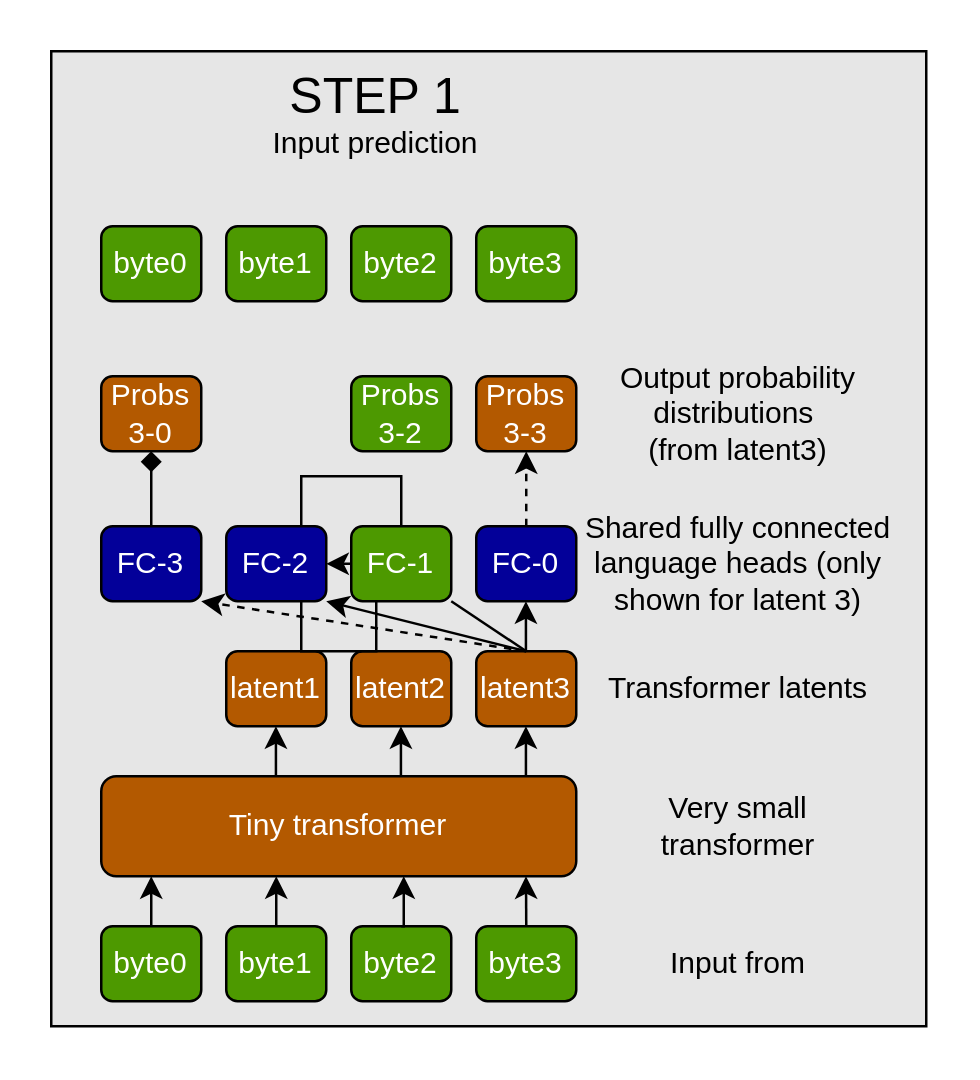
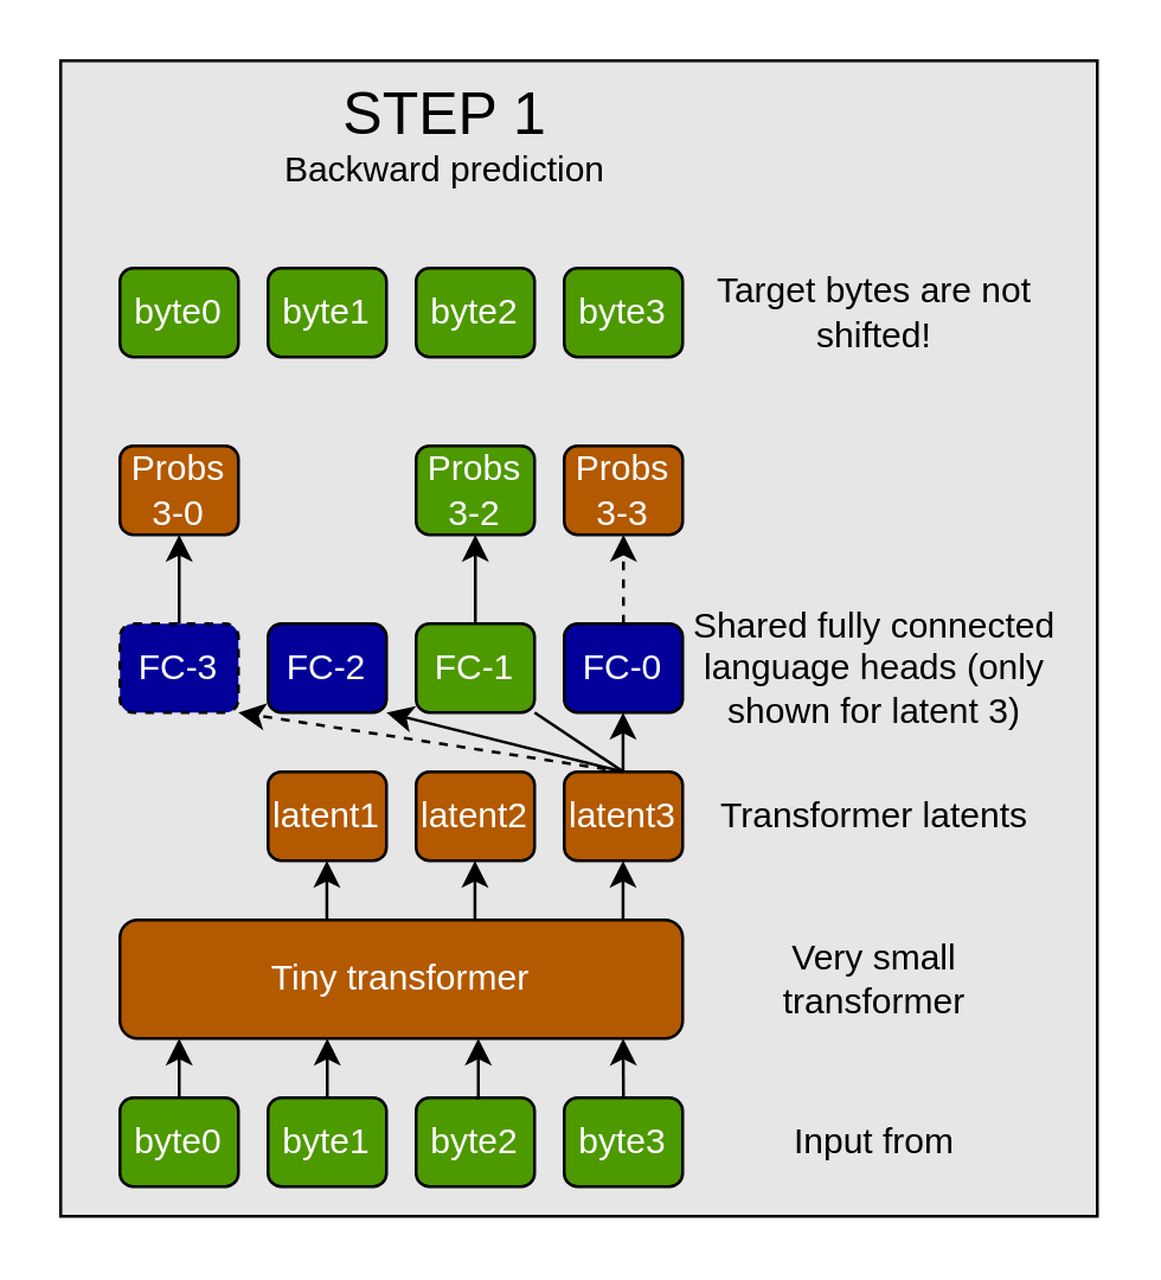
  <mxCell id="0" />
  <mxCell id="1" parent="0" />
  <mxCell id="2" value="" style="rounded=0;whiteSpace=wrap;html=1;fillColor=#E6E6E6;" parent="1" vertex="1"><mxGeometry x="20" y="20" width="350" height="390" as="geometry" /></mxCell>
  <mxCell id="3" value="byte0" style="rounded=1;whiteSpace=wrap;html=1;fillColor=#4D9900;fontColor=#FFFFFF;" parent="1" vertex="1"><mxGeometry x="40" y="370" width="40" height="30" as="geometry" /></mxCell>
  <mxCell id="4" value="byte1" style="rounded=1;whiteSpace=wrap;html=1;fillColor=#4D9900;fontColor=#FFFFFF;" parent="1" vertex="1"><mxGeometry x="90" y="370" width="40" height="30" as="geometry" /></mxCell>
  <mxCell id="5" value="byte2" style="rounded=1;whiteSpace=wrap;html=1;fillColor=#4D9900;fontColor=#FFFFFF;" parent="1" vertex="1"><mxGeometry x="140" y="370" width="40" height="30" as="geometry" /></mxCell>
  <mxCell id="6" style="edgeStyle=orthogonalEdgeStyle;rounded=0;orthogonalLoop=1;jettySize=auto;html=1;exitX=0.5;exitY=0;exitDx=0;exitDy=0;" parent="1" source="7" edge="1"><mxGeometry relative="1" as="geometry"><mxPoint x="209.899" y="350" as="targetPoint" /></mxGeometry></mxCell>
  <mxCell id="7" value="byte3" style="rounded=1;whiteSpace=wrap;html=1;fillColor=#4D9900;fontColor=#FFFFFF;" parent="1" vertex="1"><mxGeometry x="190" y="370" width="40" height="30" as="geometry" /></mxCell>
  <mxCell id="8" value="Tiny transformer" style="rounded=1;whiteSpace=wrap;html=1;fillColor=#b35900;fontColor=#FFFFFF;" parent="1" vertex="1"><mxGeometry x="40" y="310" width="190" height="40" as="geometry" /></mxCell>
  <mxCell id="9" value="latent1" style="rounded=1;whiteSpace=wrap;html=1;fillColor=#B35900;fontColor=#FFFFFF;" parent="1" vertex="1"><mxGeometry x="90" y="260" width="40" height="30" as="geometry" /></mxCell>
  <mxCell id="10" value="latent2" style="rounded=1;whiteSpace=wrap;html=1;fillColor=#B35900;fontColor=#FFFFFF;" parent="1" vertex="1"><mxGeometry x="140" y="260" width="40" height="30" as="geometry" /></mxCell>
  <mxCell id="11" value="latent3" style="rounded=1;whiteSpace=wrap;html=1;fillColor=#B35900;fontColor=#FFFFFF;" parent="1" vertex="1"><mxGeometry x="190" y="260" width="40" height="30" as="geometry" /></mxCell>
  <mxCell id="12" value="byte0" style="rounded=1;whiteSpace=wrap;html=1;fillColor=#4d9901;fontColor=#FFFFFF;" parent="1" vertex="1"><mxGeometry x="40" y="90" width="40" height="30" as="geometry" /></mxCell>
  <mxCell id="13" value="byte1" style="rounded=1;whiteSpace=wrap;html=1;fillColor=#4d9901;fontColor=#FFFFFF;" parent="1" vertex="1"><mxGeometry x="90" y="90" width="40" height="30" as="geometry" /></mxCell>
  <mxCell id="14" value="byte2" style="rounded=1;whiteSpace=wrap;html=1;fillColor=#4d9901;fontColor=#FFFFFF;" parent="1" vertex="1"><mxGeometry x="140" y="90" width="40" height="30" as="geometry" /></mxCell>
  <mxCell id="15" value="byte3" style="rounded=1;whiteSpace=wrap;html=1;fillColor=#4d9901;fontColor=#FFFFFF;" parent="1" vertex="1"><mxGeometry x="190" y="90" width="40" height="30" as="geometry" /></mxCell>
  <mxCell id="16" value="FC-0" style="rounded=1;whiteSpace=wrap;html=1;fillColor=#030099;fontColor=#FFFFFF;" parent="1" vertex="1"><mxGeometry x="190" y="210" width="40" height="30" as="geometry" /></mxCell>
- <mxCell id="17" style="edgeStyle=orthogonalEdgeStyle;rounded=0;orthogonalLoop=1;jettySize=auto;html=1;exitX=0.5;exitY=0;exitDx=0;exitDy=0;" parent="1" source="18" target="19" edge="1"><mxGeometry relative="1" as="geometry" /></mxCell>
+ <mxCell id="17" style="edgeStyle=orthogonalEdgeStyle;rounded=0;orthogonalLoop=1;jettySize=auto;html=1;exitX=0.5;exitY=0;exitDx=0;exitDy=0;entryX=0.5;entryY=1;entryDx=0;entryDy=0;" parent="1" source="18" target="23" edge="1"><mxGeometry relative="1" as="geometry" /></mxCell>
  <mxCell id="18" value="FC-1" style="rounded=1;whiteSpace=wrap;html=1;fillColor=#4d9900;fontColor=#FFFFFF;" parent="1" vertex="1"><mxGeometry x="140" y="210" width="40" height="30" as="geometry" /></mxCell>
  <mxCell id="19" value="FC-2" style="rounded=1;whiteSpace=wrap;html=1;fillColor=#030099;fontColor=#FFFFFF;" parent="1" vertex="1"><mxGeometry x="90" y="210" width="40" height="30" as="geometry" /></mxCell>
- <mxCell id="20" style="edgeStyle=orthogonalEdgeStyle;rounded=0;orthogonalLoop=1;jettySize=auto;html=1;exitX=0.5;exitY=0;exitDx=0;exitDy=0;entryX=0.5;entryY=1;entryDx=0;entryDy=0;endArrow=diamond;" parent="1" source="21" target="24" edge="1"><mxGeometry relative="1" as="geometry" /></mxCell>
- <mxCell id="21" value="FC-3" style="rounded=1;whiteSpace=wrap;html=1;fillColor=#030099;fontColor=#FFFFFF;" parent="1" vertex="1"><mxGeometry x="40" y="210" width="40" height="30" as="geometry" /></mxCell>
+ <mxCell id="20" style="edgeStyle=orthogonalEdgeStyle;rounded=0;orthogonalLoop=1;jettySize=auto;html=1;exitX=0.5;exitY=0;exitDx=0;exitDy=0;entryX=0.5;entryY=1;entryDx=0;entryDy=0;" parent="1" source="21" target="24" edge="1"><mxGeometry relative="1" as="geometry" /></mxCell>
+ <mxCell id="21" value="FC-3" style="rounded=1;whiteSpace=wrap;html=1;fillColor=#030099;fontColor=#FFFFFF;dashed=1;" parent="1" vertex="1"><mxGeometry x="40" y="210" width="40" height="30" as="geometry" /></mxCell>
  <mxCell id="22" value="Probs 3-3" style="rounded=1;whiteSpace=wrap;html=1;fillColor=#B35900;fontColor=#FFFFFF;" parent="1" vertex="1"><mxGeometry x="190" y="150" width="40" height="30" as="geometry" /></mxCell>
  <mxCell id="23" value="Probs 3-2" style="rounded=1;whiteSpace=wrap;html=1;fillColor=#4d9901;fontColor=#FFFFFF;" parent="1" vertex="1"><mxGeometry x="140" y="150" width="40" height="30" as="geometry" /></mxCell>
  <mxCell id="24" value="Probs&lt;div&gt;3-0&lt;/div&gt;" style="rounded=1;whiteSpace=wrap;html=1;fillColor=#B35900;fontColor=#FFFFFF;" parent="1" vertex="1"><mxGeometry x="40" y="150" width="40" height="30" as="geometry" /></mxCell>
  <mxCell id="25" style="edgeStyle=orthogonalEdgeStyle;rounded=0;orthogonalLoop=1;jettySize=auto;html=1;exitX=0.5;exitY=0;exitDx=0;exitDy=0;" parent="1" source="3" edge="1"><mxGeometry relative="1" as="geometry"><mxPoint x="60" y="350" as="targetPoint" /></mxGeometry></mxCell>
  <mxCell id="26" style="edgeStyle=orthogonalEdgeStyle;rounded=0;orthogonalLoop=1;jettySize=auto;html=1;exitX=0.5;exitY=0;exitDx=0;exitDy=0;" parent="1" source="4" edge="1"><mxGeometry relative="1" as="geometry"><mxPoint x="110" y="350" as="targetPoint" /></mxGeometry></mxCell>
  <mxCell id="27" style="edgeStyle=orthogonalEdgeStyle;rounded=0;orthogonalLoop=1;jettySize=auto;html=1;exitX=0.5;exitY=0;exitDx=0;exitDy=0;" parent="1" source="5" edge="1"><mxGeometry relative="1" as="geometry"><mxPoint x="161" y="350" as="targetPoint" /></mxGeometry></mxCell>
  <mxCell id="28" value="" style="endArrow=classic;html=1;rounded=0;entryX=0.5;entryY=1;entryDx=0;entryDy=0;exitX=0.105;exitY=0;exitDx=0;exitDy=0;exitPerimeter=0;" parent="1" edge="1"><mxGeometry width="50" height="50" relative="1" as="geometry"><mxPoint x="109.87" y="310" as="sourcePoint" /><mxPoint x="109.87" y="290" as="targetPoint" /></mxGeometry></mxCell>
  <mxCell id="29" value="" style="endArrow=classic;html=1;rounded=0;entryX=0.5;entryY=1;entryDx=0;entryDy=0;exitX=0.105;exitY=0;exitDx=0;exitDy=0;exitPerimeter=0;" parent="1" edge="1"><mxGeometry width="50" height="50" relative="1" as="geometry"><mxPoint x="159.87" y="310" as="sourcePoint" /><mxPoint x="159.87" y="290" as="targetPoint" /></mxGeometry></mxCell>
  <mxCell id="30" value="" style="endArrow=classic;html=1;rounded=0;entryX=0.5;entryY=1;entryDx=0;entryDy=0;exitX=0.105;exitY=0;exitDx=0;exitDy=0;exitPerimeter=0;" parent="1" edge="1"><mxGeometry width="50" height="50" relative="1" as="geometry"><mxPoint x="209.87" y="310" as="sourcePoint" /><mxPoint x="209.87" y="290" as="targetPoint" /></mxGeometry></mxCell>
  <mxCell id="31" value="" style="endArrow=classic;html=1;rounded=0;entryX=0.5;entryY=1;entryDx=0;entryDy=0;exitX=0.105;exitY=0;exitDx=0;exitDy=0;exitPerimeter=0;" parent="1" edge="1"><mxGeometry width="50" height="50" relative="1" as="geometry"><mxPoint x="209.87" y="260" as="sourcePoint" /><mxPoint x="209.87" y="240" as="targetPoint" /></mxGeometry></mxCell>
  <mxCell id="32" value="" style="endArrow=none;html=1;rounded=0;entryX=1;entryY=1;entryDx=0;entryDy=0;exitX=0.5;exitY=0;exitDx=0;exitDy=0;" parent="1" source="11" target="18" edge="1"><mxGeometry width="50" height="50" relative="1" as="geometry"><mxPoint x="200" y="270" as="sourcePoint" /><mxPoint x="200" y="250" as="targetPoint" /></mxGeometry></mxCell>
  <mxCell id="33" value="" style="endArrow=classic;html=1;rounded=0;entryX=1;entryY=1;entryDx=0;entryDy=0;exitX=0.5;exitY=0;exitDx=0;exitDy=0;" parent="1" source="11" target="19" edge="1"><mxGeometry width="50" height="50" relative="1" as="geometry"><mxPoint x="220" y="250" as="sourcePoint" /><mxPoint x="180" y="250" as="targetPoint" /></mxGeometry></mxCell>
  <mxCell id="34" value="" style="endArrow=classic;html=1;rounded=0;entryX=1;entryY=1;entryDx=0;entryDy=0;exitX=0.5;exitY=0;exitDx=0;exitDy=0;dashed=1;" parent="1" source="11" target="21" edge="1"><mxGeometry width="50" height="50" relative="1" as="geometry"><mxPoint x="220" y="270" as="sourcePoint" /><mxPoint x="140" y="250" as="targetPoint" /></mxGeometry></mxCell>
  <mxCell id="35" style="edgeStyle=orthogonalEdgeStyle;rounded=0;orthogonalLoop=1;jettySize=auto;html=1;exitX=0.5;exitY=0;exitDx=0;exitDy=0;entryX=0.5;entryY=1;entryDx=0;entryDy=0;dashed=1;" parent="1" source="16" target="22" edge="1"><mxGeometry relative="1" as="geometry" /></mxCell>
- <mxCell id="36" value="Output probability distributions&amp;nbsp;&lt;div&gt;(from latent3)&lt;/div&gt;" style="text;html=1;align=center;verticalAlign=middle;whiteSpace=wrap;rounded=0;" parent="1" vertex="1"><mxGeometry x="240" y="150" width="110" height="30" as="geometry" /></mxCell>
  <mxCell id="37" value="Shared fully connected language heads (only shown for latent 3)" style="text;html=1;align=center;verticalAlign=middle;whiteSpace=wrap;rounded=0;" parent="1" vertex="1"><mxGeometry x="230" y="205" width="130" height="40" as="geometry" /></mxCell>
  <mxCell id="38" value="Transformer latents" style="text;html=1;align=center;verticalAlign=middle;whiteSpace=wrap;rounded=0;" parent="1" vertex="1"><mxGeometry x="240" y="260" width="110" height="30" as="geometry" /></mxCell>
  <mxCell id="39" value="Very small transformer" style="text;html=1;align=center;verticalAlign=middle;whiteSpace=wrap;rounded=0;" parent="1" vertex="1"><mxGeometry x="240" y="315" width="110" height="30" as="geometry" /></mxCell>
  <mxCell id="40" value="Input from" style="text;html=1;align=center;verticalAlign=middle;whiteSpace=wrap;rounded=0;" parent="1" vertex="1"><mxGeometry x="240" y="370" width="110" height="30" as="geometry" /></mxCell>
- <mxCell id="42" value="&lt;font style=&quot;font-size: 20px;&quot;&gt;STEP 1&lt;/font&gt;&lt;div&gt;&lt;font&gt;Input prediction&lt;/font&gt;&lt;/div&gt;" style="text;html=1;align=center;verticalAlign=middle;whiteSpace=wrap;rounded=0;labelBorderColor=none;" parent="1" vertex="1"><mxGeometry x="80" y="30" width="140" height="30" as="geometry" /></mxCell>
+ <mxCell id="41" value="Target bytes are not shifted!" style="text;html=1;align=center;verticalAlign=middle;whiteSpace=wrap;rounded=0;" parent="1" vertex="1"><mxGeometry x="240" y="90" width="110" height="30" as="geometry" /></mxCell>
+ <mxCell id="42" value="&lt;font style=&quot;font-size: 20px;&quot;&gt;STEP 1&lt;/font&gt;&lt;div&gt;&lt;font&gt;Backward prediction&lt;/font&gt;&lt;/div&gt;" style="text;html=1;align=center;verticalAlign=middle;whiteSpace=wrap;rounded=0;labelBorderColor=none;" parent="1" vertex="1"><mxGeometry x="80" y="30" width="140" height="30" as="geometry" /></mxCell>
